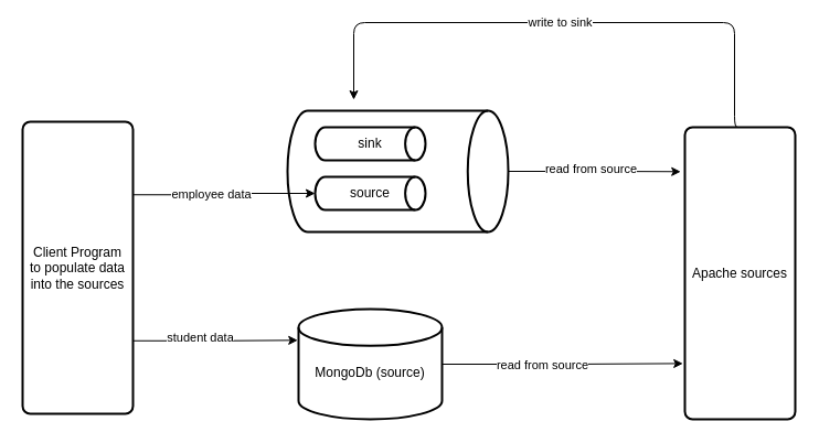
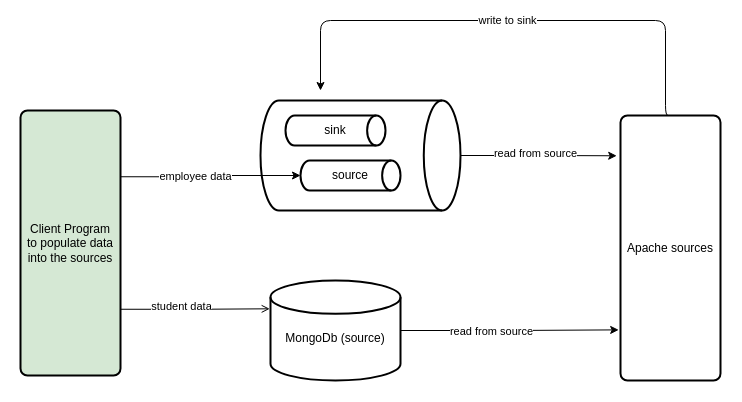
  <mxCell id="0" />
  <mxCell id="1" parent="0" />
  <mxCell id="2" value="write to sink" style="edgeStyle=orthogonalEdgeStyle;html=1;exitX=0.5;exitY=0;exitDx=0;exitDy=0;" parent="1" source="3" edge="1"><mxGeometry relative="1" as="geometry"><mxPoint x="320" y="90" as="targetPoint" /><Array as="points"><mxPoint x="665" y="20" /><mxPoint x="320" y="20" /></Array></mxGeometry></mxCell>
  <mxCell id="3" value="Apache sources" style="rounded=1;whiteSpace=wrap;html=1;absoluteArcSize=1;arcSize=14;strokeWidth=2;" parent="1" vertex="1"><mxGeometry x="620" y="115" width="100" height="265" as="geometry" /></mxCell>
  <mxCell id="4" style="edgeStyle=orthogonalEdgeStyle;html=1;exitX=1;exitY=0.5;exitDx=0;exitDy=0;exitPerimeter=0;entryX=-0.018;entryY=0.809;entryDx=0;entryDy=0;entryPerimeter=0;" parent="1" source="6" target="3" edge="1"><mxGeometry relative="1" as="geometry" /></mxCell>
  <mxCell id="5" value="read from source" style="edgeLabel;html=1;align=center;verticalAlign=middle;resizable=0;points=[];" vertex="1" connectable="0" parent="4"><mxGeometry x="-0.432" y="1" relative="1" as="geometry"><mxPoint x="28" y="1" as="offset" /></mxGeometry></mxCell>
  <mxCell id="6" value="&lt;br&gt;MongoDb (source)" style="strokeWidth=2;html=1;shape=mxgraph.flowchart.database;whiteSpace=wrap;" parent="1" vertex="1"><mxGeometry x="270" y="280" width="130" height="100" as="geometry" /></mxCell>
  <mxCell id="7" style="edgeStyle=orthogonalEdgeStyle;html=1;entryX=-0.038;entryY=0.152;entryDx=0;entryDy=0;entryPerimeter=0;" parent="1" source="9" target="3" edge="1"><mxGeometry relative="1" as="geometry" /></mxCell>
  <mxCell id="8" value="read from source" style="edgeLabel;html=1;align=center;verticalAlign=middle;resizable=0;points=[];" vertex="1" connectable="0" parent="7"><mxGeometry x="-0.078" y="3" relative="1" as="geometry"><mxPoint x="2" as="offset" /></mxGeometry></mxCell>
  <mxCell id="9" value="" style="strokeWidth=2;html=1;shape=mxgraph.flowchart.direct_data;whiteSpace=wrap;" parent="1" vertex="1"><mxGeometry x="260" y="100" width="200" height="110" as="geometry" /></mxCell>
  <mxCell id="10" value="sink" style="strokeWidth=2;html=1;shape=mxgraph.flowchart.direct_data;whiteSpace=wrap;" parent="1" vertex="1"><mxGeometry x="285" y="115" width="100" height="30" as="geometry" /></mxCell>
- <mxCell id="11" value="source" style="strokeWidth=2;html=1;shape=mxgraph.flowchart.direct_data;whiteSpace=wrap;" parent="1" vertex="1"><mxGeometry x="285" y="160" width="100" height="30" as="geometry" /></mxCell>
+ <mxCell id="11" value="source" style="strokeWidth=2;html=1;shape=mxgraph.flowchart.direct_data;whiteSpace=wrap;" parent="1" vertex="1"><mxGeometry x="300" y="160" width="100" height="30" as="geometry" /></mxCell>
  <mxCell id="12" style="edgeStyle=orthogonalEdgeStyle;html=1;exitX=1;exitY=0.25;exitDx=0;exitDy=0;entryX=0;entryY=0.5;entryDx=0;entryDy=0;entryPerimeter=0;" parent="1" source="16" target="11" edge="1"><mxGeometry relative="1" as="geometry" /></mxCell>
  <mxCell id="13" value="employee data" style="edgeLabel;html=1;align=center;verticalAlign=middle;resizable=0;points=[];" parent="12" vertex="1" connectable="0"><mxGeometry x="-0.493" y="2" relative="1" as="geometry"><mxPoint x="28" y="1" as="offset" /></mxGeometry></mxCell>
- <mxCell id="14" style="edgeStyle=orthogonalEdgeStyle;html=1;exitX=1;exitY=0.75;exitDx=0;exitDy=0;entryX=-0.006;entryY=0.283;entryDx=0;entryDy=0;entryPerimeter=0;" parent="1" source="16" target="6" edge="1"><mxGeometry relative="1" as="geometry" /></mxCell>
+ <mxCell id="14" style="edgeStyle=orthogonalEdgeStyle;html=1;exitX=1;exitY=0.75;exitDx=0;exitDy=0;entryX=-0.006;entryY=0.283;entryDx=0;entryDy=0;entryPerimeter=0;endArrow=open;" parent="1" source="16" target="6" edge="1"><mxGeometry relative="1" as="geometry" /></mxCell>
  <mxCell id="15" value="student data" style="edgeLabel;html=1;align=center;verticalAlign=middle;resizable=0;points=[];" parent="14" vertex="1" connectable="0"><mxGeometry x="-0.196" y="3" relative="1" as="geometry"><mxPoint as="offset" /></mxGeometry></mxCell>
- <mxCell id="16" value="Client Program&lt;br&gt;to populate data&lt;br&gt;into the sources" style="rounded=1;whiteSpace=wrap;html=1;absoluteArcSize=1;arcSize=14;strokeWidth=2;" parent="1" vertex="1"><mxGeometry x="20" y="110" width="100" height="265" as="geometry" /></mxCell>
+ <mxCell id="16" value="Client Program&lt;br&gt;to populate data&lt;br&gt;into the sources" style="rounded=1;whiteSpace=wrap;html=1;absoluteArcSize=1;arcSize=14;strokeWidth=2;fillColor=#d5e8d4;" parent="1" vertex="1"><mxGeometry x="20" y="110" width="100" height="265" as="geometry" /></mxCell>
